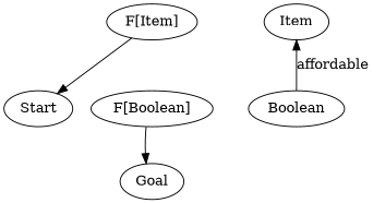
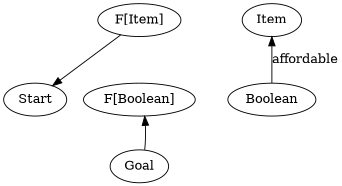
  digraph {
    n1 [group=upper label="F[Item]"]
    n2 [group=lower label=Item]
    n3 [group=upper label="F[Boolean]"]
    n4 [group=lower label=Boolean]
    Start
    Goal
    subgraph sub_1 {
      rank=same
      n1
      n2
    }
    subgraph sub_2 {
      rank=same
      n3
      n4
    }
    n1 -> n2 [style=invis]
    n1 -> n3 [label="affordable.lift" style=invis]
    n1 -> Start
    n3 -> n4 [style=invis]
-   n3 -> Goal
+   Goal -> n3
    n4 -> n2 [label=affordable]
  }
